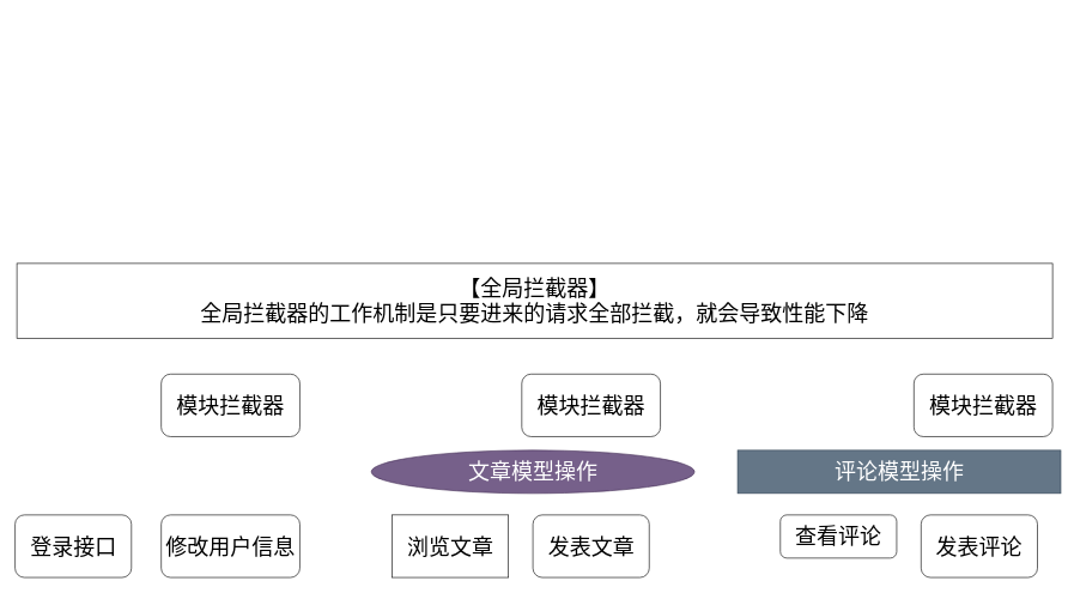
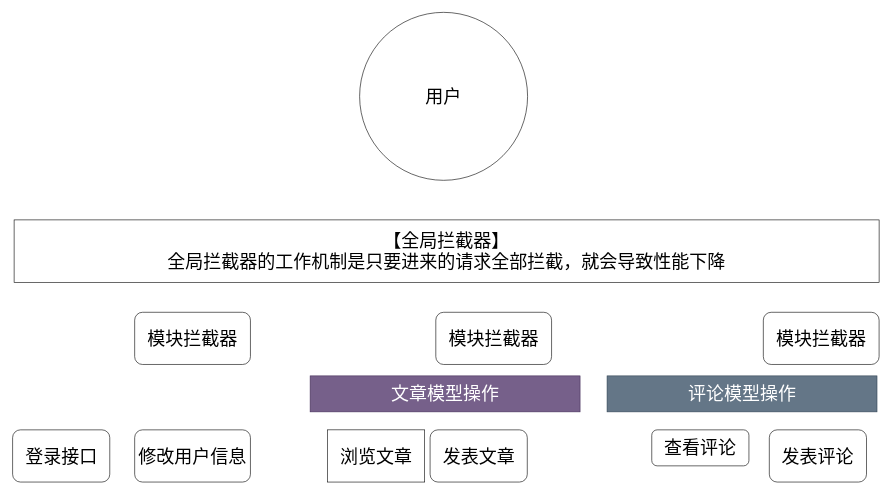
  <mxCell id="0" />
  <mxCell id="1" parent="0" />
- <mxCell id="2" value="&lt;font style=&quot;font-size: 30px&quot;&gt;文章模型操作&lt;/font&gt;" style="ellipse;whiteSpace=wrap;html=1;fillColor=#76608a;strokeColor=#432D57;fontColor=#ffffff;" parent="1" vertex="1"><mxGeometry x="516.5" y="626" width="450" height="60" as="geometry" /></mxCell>
- <mxCell id="3" value="&lt;font style=&quot;font-size: 30px&quot;&gt;评论模型操作&lt;/font&gt;" style="rounded=0;whiteSpace=wrap;html=1;fillColor=#647687;strokeColor=#314354;fontColor=#ffffff;" parent="1" vertex="1"><mxGeometry x="1026.5" y="626" width="450" height="60" as="geometry" /></mxCell>
+ <mxCell id="2" value="&lt;font style=&quot;font-size: 30px&quot;&gt;文章模型操作&lt;/font&gt;" style="rounded=0;whiteSpace=wrap;html=1;fillColor=#76608a;strokeColor=#432D57;fontColor=#ffffff;" parent="1" vertex="1"><mxGeometry x="516.5" y="626" width="450" height="60" as="geometry" /></mxCell>
+ <mxCell id="3" value="&lt;font style=&quot;font-size: 30px&quot;&gt;评论模型操作&lt;/font&gt;" style="rounded=0;whiteSpace=wrap;html=1;fillColor=#647687;strokeColor=#314354;fontColor=#ffffff;" parent="1" vertex="1"><mxGeometry x="1011.5" y="626" width="450" height="60" as="geometry" /></mxCell>
+ <mxCell id="4" value="&lt;font style=&quot;font-size: 30px&quot;&gt;用户&lt;/font&gt;" style="ellipse;whiteSpace=wrap;html=1;aspect=fixed;" parent="1" vertex="1"><mxGeometry x="599" y="20" width="280" height="280" as="geometry" /></mxCell>
  <mxCell id="5" value="&lt;font style=&quot;font-size: 30px&quot;&gt;【全局拦截器】&lt;br&gt;全局拦截器的工作机制是只要进来的请求全部拦截，就会导致性能下降&lt;br&gt;&lt;/font&gt;" style="rounded=0;whiteSpace=wrap;html=1;" parent="1" vertex="1"><mxGeometry x="23" y="366" width="1442" height="104" as="geometry" /></mxCell>
  <mxCell id="6" value="&lt;font style=&quot;font-size: 30px&quot;&gt;登录接口&lt;/font&gt;" style="rounded=1;whiteSpace=wrap;html=1;" parent="1" vertex="1"><mxGeometry x="20.5" y="716" width="162" height="87" as="geometry" /></mxCell>
  <mxCell id="7" value="&lt;font style=&quot;font-size: 30px&quot;&gt;修改用户信息&lt;/font&gt;" style="rounded=1;whiteSpace=wrap;html=1;" parent="1" vertex="1"><mxGeometry x="224" y="716" width="193" height="87" as="geometry" /></mxCell>
  <mxCell id="8" value="&lt;font style=&quot;font-size: 30px&quot;&gt;浏览文章&lt;/font&gt;" style="whiteSpace=wrap;html=1;rounded=0;" parent="1" vertex="1"><mxGeometry x="545.5" y="716" width="162" height="87" as="geometry" /></mxCell>
- <mxCell id="9" value="&lt;span style=&quot;font-size: 30px&quot;&gt;发表文章&lt;/span&gt;" style="rounded=1;whiteSpace=wrap;html=1;" parent="1" vertex="1"><mxGeometry x="741.5" y="716" width="162" height="87" as="geometry" /></mxCell>
+ <mxCell id="9" value="&lt;span style=&quot;font-size: 30px&quot;&gt;发表文章&lt;/span&gt;" style="rounded=1;whiteSpace=wrap;html=1;" parent="1" vertex="1"><mxGeometry x="716.5" y="716" width="162" height="87" as="geometry" /></mxCell>
  <mxCell id="10" style="edgeStyle=orthogonalEdgeStyle;rounded=0;orthogonalLoop=1;jettySize=auto;html=1;exitX=0.5;exitY=1;exitDx=0;exitDy=0;" parent="1" source="5" target="5" edge="1"><mxGeometry relative="1" as="geometry" /></mxCell>
  <mxCell id="11" value="&lt;font style=&quot;font-size: 30px&quot;&gt;查看评论&lt;/font&gt;" style="rounded=1;whiteSpace=wrap;html=1;" parent="1" vertex="1"><mxGeometry x="1086" y="716" width="162" height="60" as="geometry" /></mxCell>
  <mxCell id="12" value="&lt;span style=&quot;font-size: 30px&quot;&gt;发表评论&lt;/span&gt;" style="rounded=1;whiteSpace=wrap;html=1;" parent="1" vertex="1"><mxGeometry x="1282" y="716" width="162" height="87" as="geometry" /></mxCell>
  <mxCell id="13" value="&lt;font style=&quot;font-size: 30px&quot;&gt;模块拦截器&lt;/font&gt;" style="rounded=1;whiteSpace=wrap;html=1;" parent="1" vertex="1"><mxGeometry x="224" y="520" width="193" height="87" as="geometry" /></mxCell>
  <mxCell id="14" value="&lt;font style=&quot;font-size: 30px&quot;&gt;模块拦截器&lt;/font&gt;" style="rounded=1;whiteSpace=wrap;html=1;" parent="1" vertex="1"><mxGeometry x="1272" y="520" width="193" height="87" as="geometry" /></mxCell>
  <mxCell id="15" value="&lt;font style=&quot;font-size: 30px&quot;&gt;模块拦截器&lt;/font&gt;" style="rounded=1;whiteSpace=wrap;html=1;" parent="1" vertex="1"><mxGeometry x="726" y="520" width="193" height="87" as="geometry" /></mxCell>
